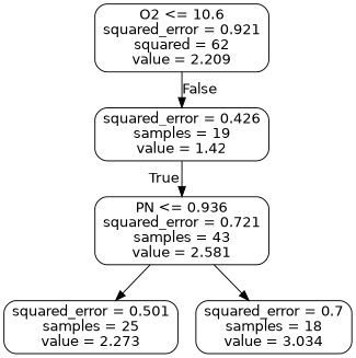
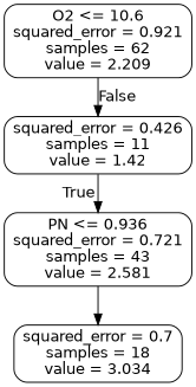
  digraph {
    node [color=black fontname=helvetica shape=box style=rounded]
    edge [fontname=helvetica]
-   n1 [label="O2 <= 10.6\nsquared_error = 0.921\nsquared = 62\nvalue = 2.209"]
-   n2 [label="squared_error = 0.426\nsamples = 19\nvalue = 1.42"]
+   n1 [label="O2 <= 10.6\nsquared_error = 0.921\nsamples = 62\nvalue = 2.209"]
+   n2 [label="squared_error = 0.426\nsamples = 11\nvalue = 1.42"]
    n3 [label="PN <= 0.936\nsquared_error = 0.721\nsamples = 43\nvalue = 2.581"]
-   n4 [label="squared_error = 0.501\nsamples = 25\nvalue = 2.273"]
    n5 [label="squared_error = 0.7\nsamples = 18\nvalue = 3.034"]
    n1 -> n2 [headlabel=False labelangle=-45 labeldistance=2.5]
    n2 -> n3 [headlabel=True labelangle=45 labeldistance=2.5]
-   n3 -> n4
    n3 -> n5
  }
